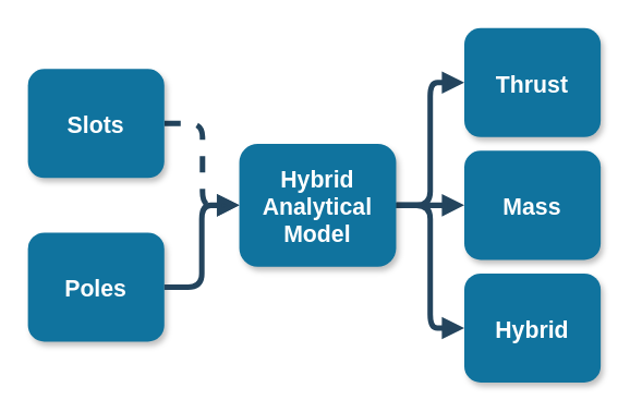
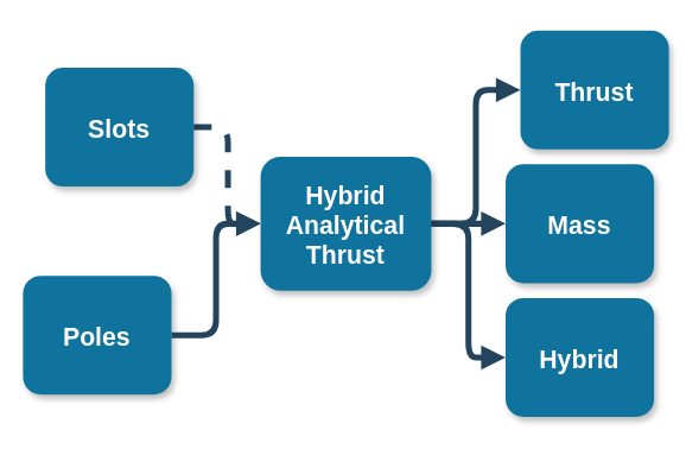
  <mxCell id="0" />
  <mxCell id="1" parent="0" />
  <mxCell id="2" value="" style="edgeStyle=elbowEdgeStyle;strokeWidth=4;endArrow=block;endFill=1;fontStyle=1;strokeColor=#23445D;entryX=0;entryY=0.5;entryDx=0;entryDy=0;exitX=1;exitY=0.5;exitDx=0;exitDy=0;" edge="1" parent="1" source="5" target="8"><mxGeometry x="80" y="572.75" width="100" height="100" as="geometry"><mxPoint x="80" y="160" as="sourcePoint" /><mxPoint x="150" y="160" as="targetPoint" /></mxGeometry></mxCell>
  <mxCell id="3" value="" style="edgeStyle=elbowEdgeStyle;strokeWidth=4;endArrow=block;endFill=1;fontStyle=1;strokeColor=#23445D;entryX=0;entryY=0.5;entryDx=0;entryDy=0;exitX=1;exitY=0.5;exitDx=0;exitDy=0;" edge="1" parent="1" source="5" target="6"><mxGeometry x="90" y="582.75" width="100" height="100" as="geometry"><mxPoint x="300" y="160" as="sourcePoint" /><mxPoint x="350" y="160" as="targetPoint" /></mxGeometry></mxCell>
  <mxCell id="4" value="" style="edgeStyle=elbowEdgeStyle;strokeWidth=4;endArrow=block;endFill=1;fontStyle=1;strokeColor=#23445D;entryX=0;entryY=0.5;entryDx=0;entryDy=0;exitX=1;exitY=0.5;exitDx=0;exitDy=0;" edge="1" parent="1" source="5" target="7"><mxGeometry x="60" y="732.75" width="100" height="100" as="geometry"><mxPoint x="260" y="300" as="sourcePoint" /><mxPoint x="310" y="210" as="targetPoint" /></mxGeometry></mxCell>
- <mxCell id="5" value="Hybrid&#10;Analytical&#10;Model" style="rounded=1;fillColor=#10739E;strokeColor=none;shadow=1;gradientColor=none;fontStyle=1;fontColor=#FFFFFF;fontSize=17;" vertex="1" parent="1"><mxGeometry x="175" y="105" width="115" height="90" as="geometry" /></mxCell>
- <mxCell id="6" value="Thrust" style="rounded=1;fillColor=#10739E;strokeColor=none;shadow=1;gradientColor=none;fontStyle=1;fontColor=#FFFFFF;fontSize=17;" vertex="1" parent="1"><mxGeometry x="340" y="20" width="100" height="80" as="geometry" /></mxCell>
+ <mxCell id="5" value="Hybrid&#10;Analytical&#10;Thrust" style="rounded=1;fillColor=#10739E;strokeColor=none;shadow=1;gradientColor=none;fontStyle=1;fontColor=#FFFFFF;fontSize=17;" vertex="1" parent="1"><mxGeometry x="175" y="105" width="115" height="90" as="geometry" /></mxCell>
+ <mxCell id="6" value="Thrust" style="rounded=1;fillColor=#10739E;strokeColor=none;shadow=1;gradientColor=none;fontStyle=1;fontColor=#FFFFFF;fontSize=17;" vertex="1" parent="1"><mxGeometry x="350" y="20" width="100" height="80" as="geometry" /></mxCell>
  <mxCell id="7" value="Hybrid" style="rounded=1;fillColor=#10739E;strokeColor=none;shadow=1;gradientColor=none;fontStyle=1;fontColor=#FFFFFF;fontSize=17;" vertex="1" parent="1"><mxGeometry x="340" y="200" width="100" height="80" as="geometry" /></mxCell>
  <mxCell id="8" value="Mass" style="rounded=1;fillColor=#10739E;strokeColor=none;shadow=1;gradientColor=none;fontStyle=1;fontColor=#FFFFFF;fontSize=17;" vertex="1" parent="1"><mxGeometry x="340" y="110" width="100" height="80" as="geometry" /></mxCell>
  <mxCell id="9" value="" style="edgeStyle=elbowEdgeStyle;strokeWidth=4;endArrow=block;endFill=1;fontStyle=1;strokeColor=#23445D;entryX=0;entryY=0.5;entryDx=0;entryDy=0;exitX=1;exitY=0.5;exitDx=0;exitDy=0;dashed=1;" edge="1" parent="1" source="10" target="5"><mxGeometry x="70" y="562.75" width="100" height="100" as="geometry"><mxPoint x="160" y="90" as="sourcePoint" /><mxPoint x="58" y="207.25" as="targetPoint" /></mxGeometry></mxCell>
- <mxCell id="10" value="Slots" style="rounded=1;fillColor=#10739E;strokeColor=none;shadow=1;gradientColor=none;fontStyle=1;fontColor=#FFFFFF;fontSize=17;" vertex="1" parent="1"><mxGeometry x="20" y="50" width="100" height="80" as="geometry" /></mxCell>
- <mxCell id="11" value="Poles" style="rounded=1;fillColor=#10739E;strokeColor=none;shadow=1;gradientColor=none;fontStyle=1;fontColor=#FFFFFF;fontSize=17;" vertex="1" parent="1"><mxGeometry x="20" y="170" width="100" height="80" as="geometry" /></mxCell>
+ <mxCell id="10" value="Slots" style="rounded=1;fillColor=#10739E;strokeColor=none;shadow=1;gradientColor=none;fontStyle=1;fontColor=#FFFFFF;fontSize=17;" vertex="1" parent="1"><mxGeometry x="30" y="45" width="100" height="80" as="geometry" /></mxCell>
+ <mxCell id="11" value="Poles" style="rounded=1;fillColor=#10739E;strokeColor=none;shadow=1;gradientColor=none;fontStyle=1;fontColor=#FFFFFF;fontSize=17;" vertex="1" parent="1"><mxGeometry x="15" y="185" width="100" height="80" as="geometry" /></mxCell>
  <mxCell id="12" value="" style="edgeStyle=orthogonalEdgeStyle;elbow=vertical;strokeWidth=4;endArrow=block;endFill=1;fontStyle=1;strokeColor=#23445D;entryX=0;entryY=0.5;entryDx=0;entryDy=0;exitX=1;exitY=0.5;exitDx=0;exitDy=0;" edge="1" parent="1" source="11" target="5"><mxGeometry width="100" height="100" as="geometry"><mxPoint x="130" y="100" as="sourcePoint" /><mxPoint x="185" y="160" as="targetPoint" /></mxGeometry></mxCell>
